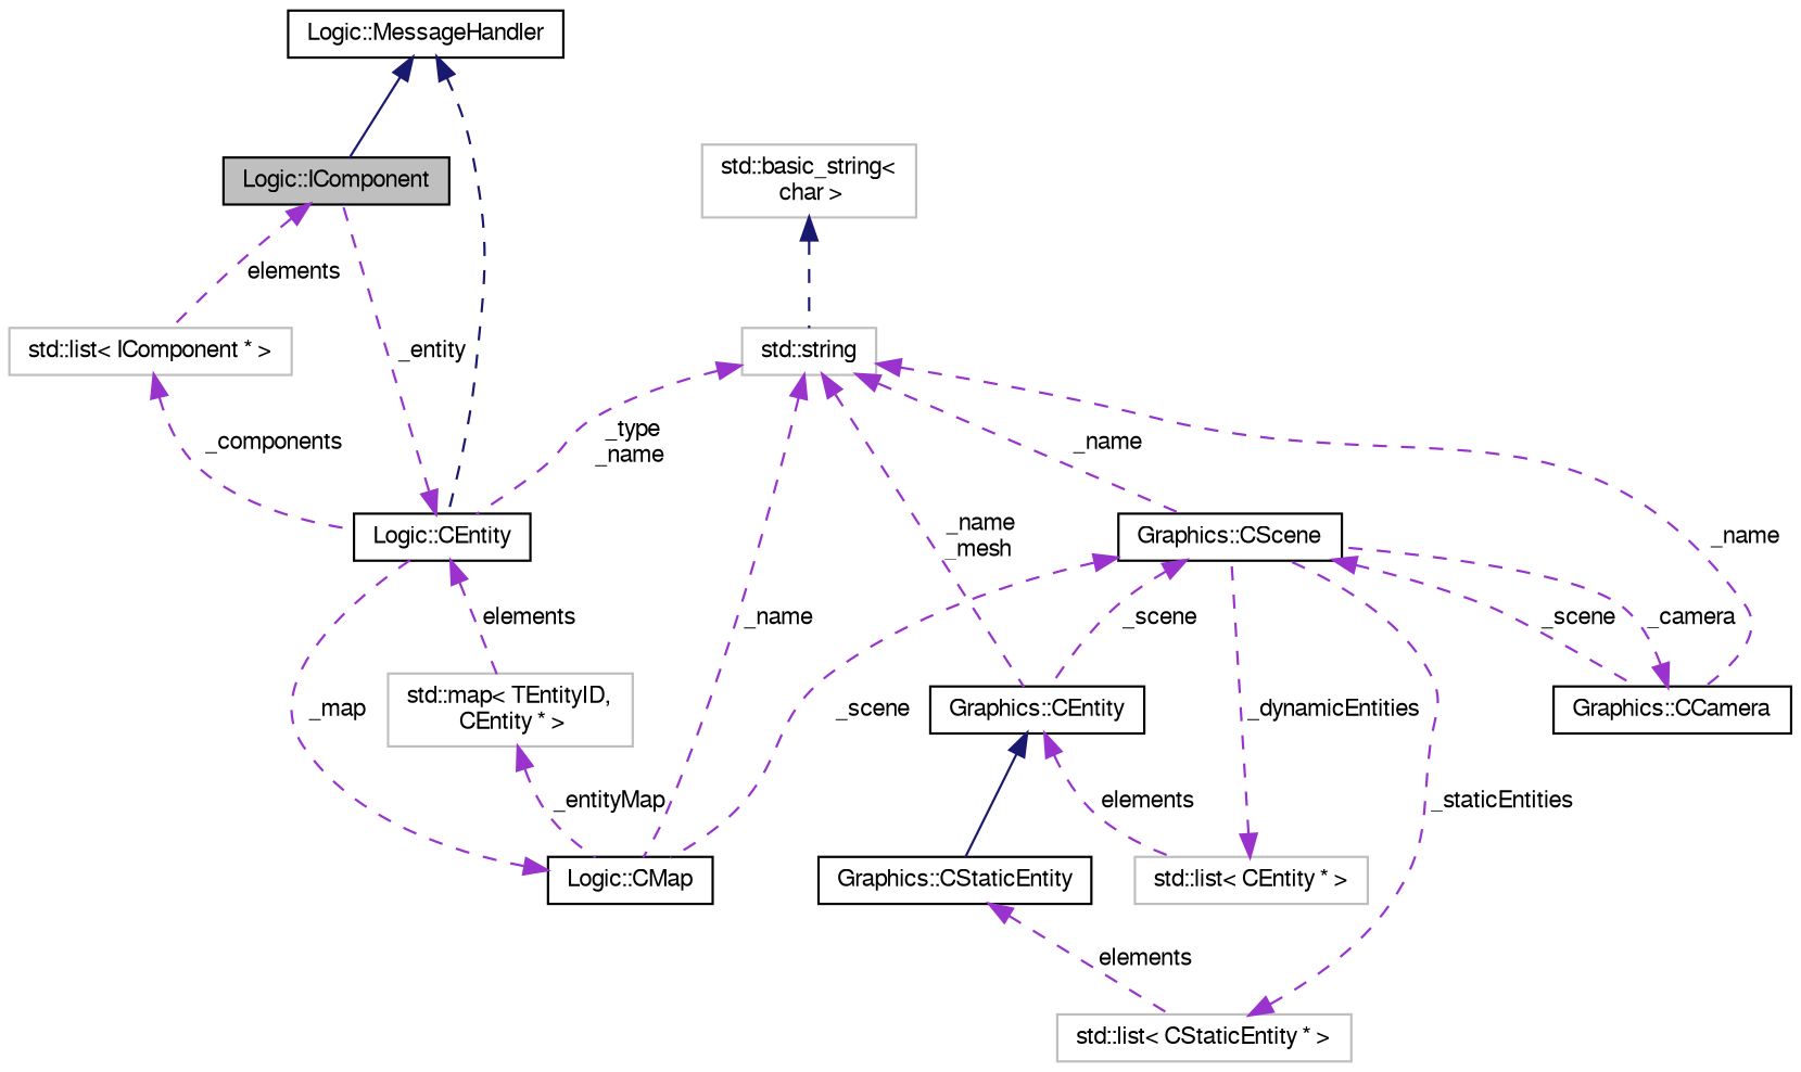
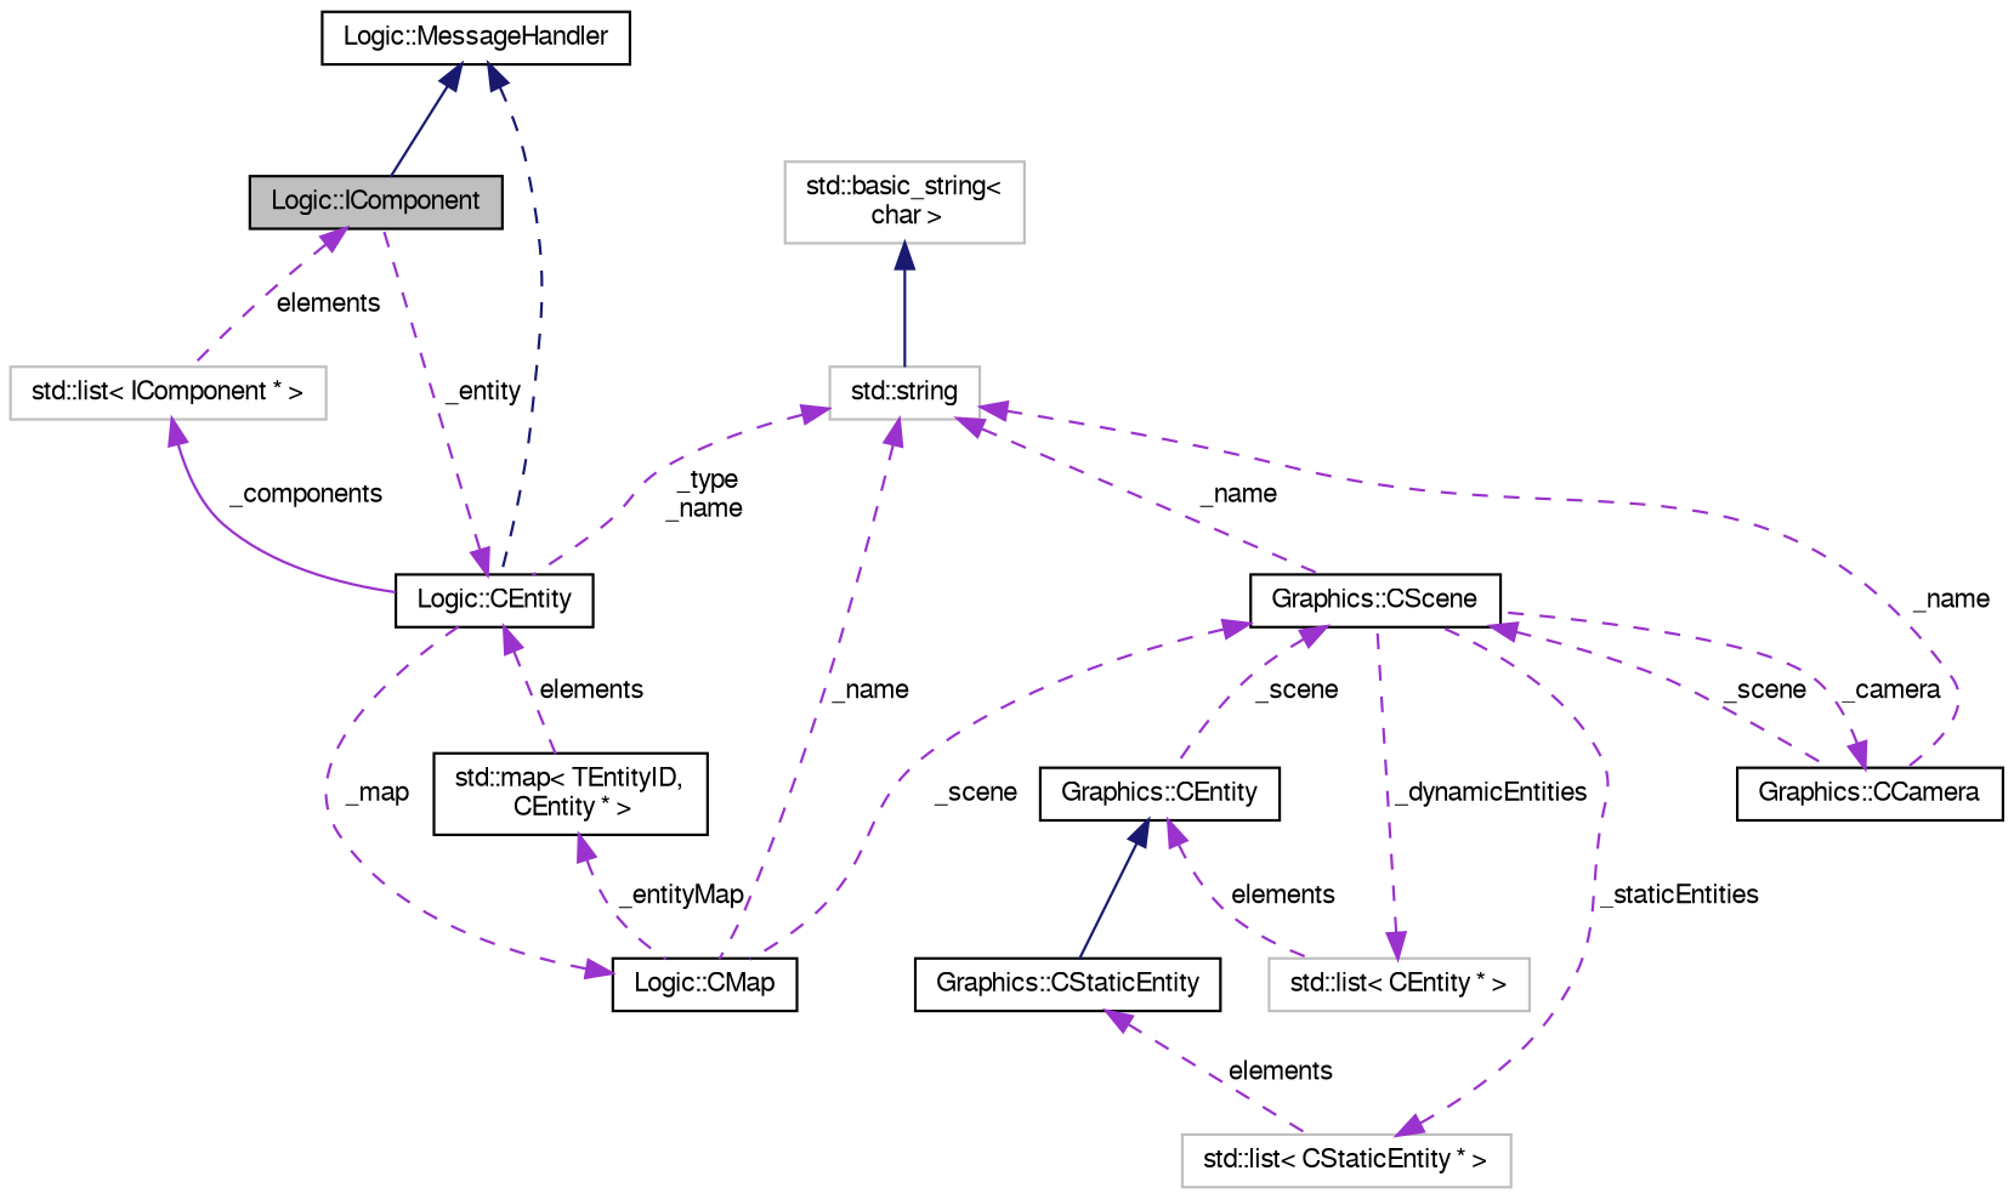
  digraph {
    node [color=black fillcolor=white fontname=FreeSans fontsize=10 shape=record style=filled]
    edge [color=darkorchid3 dir=back fontname=FreeSans fontsize=10 labelfontname=FreeSans labelfontsize=10 style=dashed]
    n1 [fillcolor=grey75 fontcolor=black height=0.2 label="Logic::IComponent" width=0.4]
    n2 [color=grey75 height=0.2 label="std::list\< IComponent * \>" width=0.4]
    n3 [height=0.2 label="Logic::CEntity" width=0.4]
    n4 [height=0.2 label="Logic::MessageHandler" width=0.4]
-   n5 [color=grey75 height=0.2 label="std::map\< TEntityID,\l CEntity * \>" width=0.4]
+   n5 [height=0.2 label="std::map\< TEntityID,\l CEntity * \>" width=0.4]
    n6 [height=0.2 label="Logic::CMap" width=0.4]
    n7 [color=grey75 height=0.2 label="std::string" width=0.4]
    n8 [height=0.2 label="Graphics::CScene" width=0.4]
    n9 [height=0.2 label="Graphics::CEntity" width=0.4]
    n10 [height=0.2 label="Graphics::CCamera" width=0.4]
    n11 [height=0.2 label="Graphics::CStaticEntity" width=0.4]
    n12 [color=grey75 height=0.2 label="std::list\< CEntity * \>" width=0.4]
    n13 [color=grey75 height=0.2 label="std::basic_string\<\l char \>" width=0.4]
    n14 [color=grey75 height=0.2 label="std::list\< CStaticEntity * \>" width=0.4]
    n1 -> n2 [label=" elements"]
-   n2 -> n3 [label=" _components"]
+   n2 -> n3 [label=" _components" style=solid]
    n3 -> n1 [label=" _entity"]
    n3 -> n5 [label=" elements"]
    n4 -> n1 [color=midnightblue style=solid]
    n4 -> n3 [color=midnightblue]
    n5 -> n6 [label=" _entityMap"]
    n6 -> n3 [label=" _map"]
    n7 -> n3 [label=" _type\n_name"]
    n7 -> n6 [label=" _name"]
    n7 -> n8 [label=" _name"]
-   n7 -> n9 [label=" _name\n_mesh"]
    n7 -> n10 [label=" _name"]
    n8 -> n6 [label=" _scene"]
    n8 -> n9 [label=" _scene"]
    n8 -> n10 [label=" _scene"]
    n9 -> n11 [color=midnightblue style=solid]
    n9 -> n12 [label=" elements"]
    n10 -> n8 [label=" _camera"]
    n11 -> n14 [label=" elements"]
    n12 -> n8 [label=" _dynamicEntities"]
-   n13 -> n7 [color=midnightblue]
+   n13 -> n7 [color=midnightblue style=solid]
    n14 -> n8 [label=" _staticEntities"]
  }
